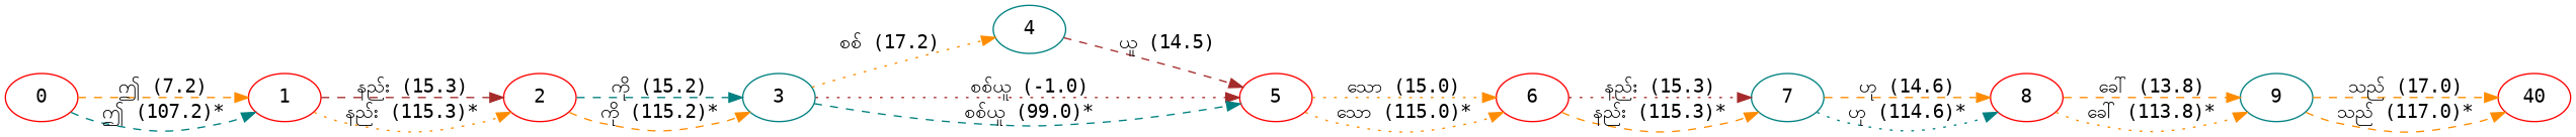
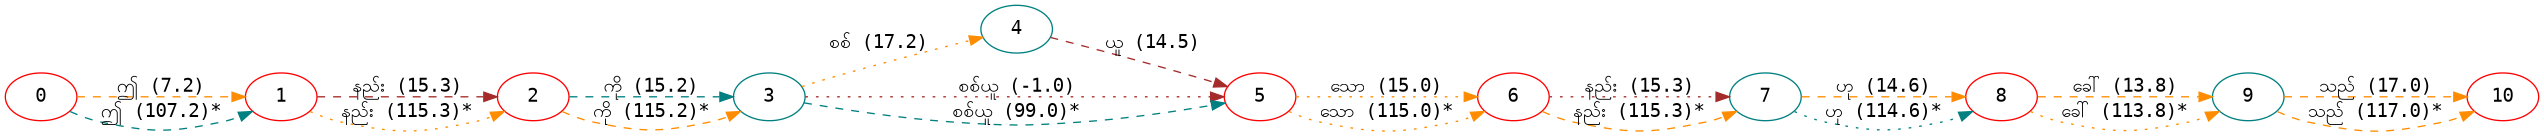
  digraph {
    fontname="DejaVu Sans Mono"
    rankdir=LR
    node [color=red fontname="DejaVu Sans Mono"]
    edge [color=darkorange fontname="DejaVu Sans Mono" style=dashed]
    0
    1
    2
    3 [color=teal]
    4 [color=teal]
    5
    6
    7 [color=teal]
    8
    9 [color=teal]
-   10 [label=40]
+   10
    0 -> 1 [label="ဤ (7.2)"]
    0 -> 1 [color=teal label="ဤ (107.2)*"]
    1 -> 2 [color=brown label="နည်း (15.3)"]
    1 -> 2 [label="နည်း (115.3)*" style=dotted]
    2 -> 3 [color=teal label="ကို (15.2)"]
    2 -> 3 [label="ကို (115.2)*"]
    3 -> 4 [label="စစ် (17.2)" style=dotted]
    3 -> 5 [color=brown label="စစ်ယူ (-1.0)" style=dotted]
    3 -> 5 [color=teal label="စစ်ယူ (99.0)*"]
    4 -> 5 [color=brown label="ယူ (14.5)"]
    5 -> 6 [label="သော (15.0)" style=dotted]
    5 -> 6 [label="သော (115.0)*" style=dotted]
    6 -> 7 [color=brown label="နည်း (15.3)" style=dotted]
    6 -> 7 [label="နည်း (115.3)*"]
    7 -> 8 [label="ဟု (14.6)"]
    7 -> 8 [color=teal label="ဟု (114.6)*" style=dotted]
    8 -> 9 [label="ခေါ် (13.8)"]
    8 -> 9 [label="ခေါ် (113.8)*" style=dotted]
    9 -> 10 [label="သည် (17.0)"]
    9 -> 10 [label="သည် (117.0)*"]
  }
